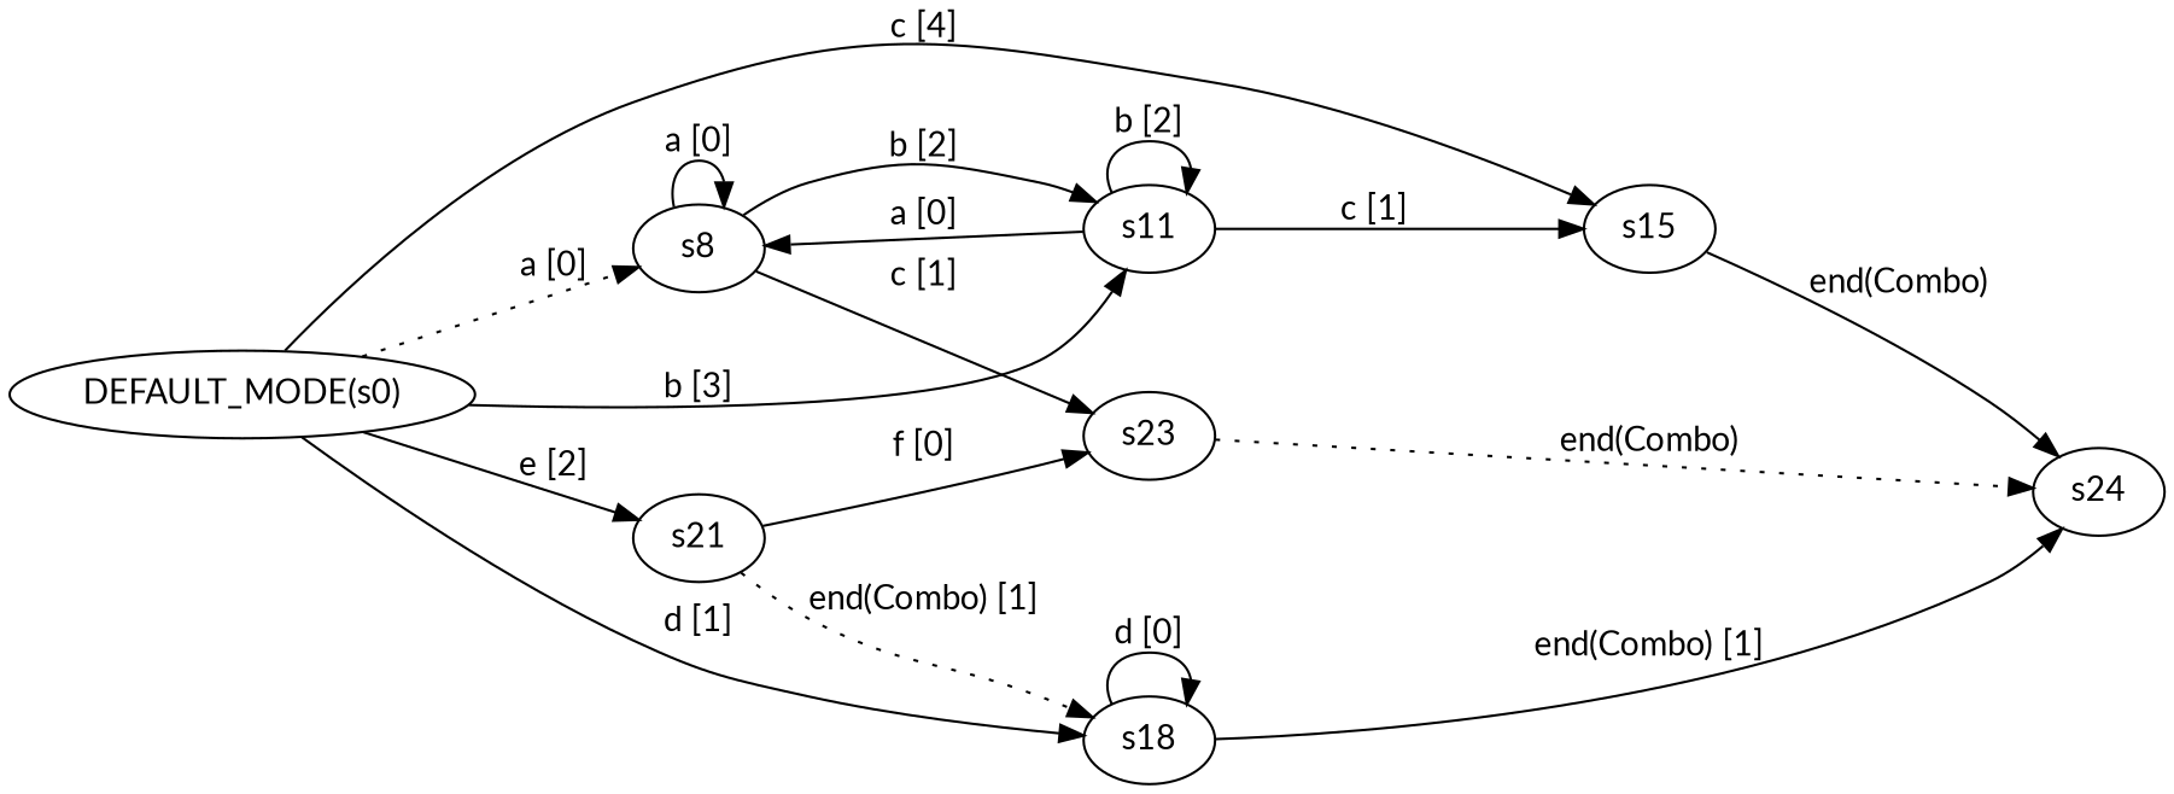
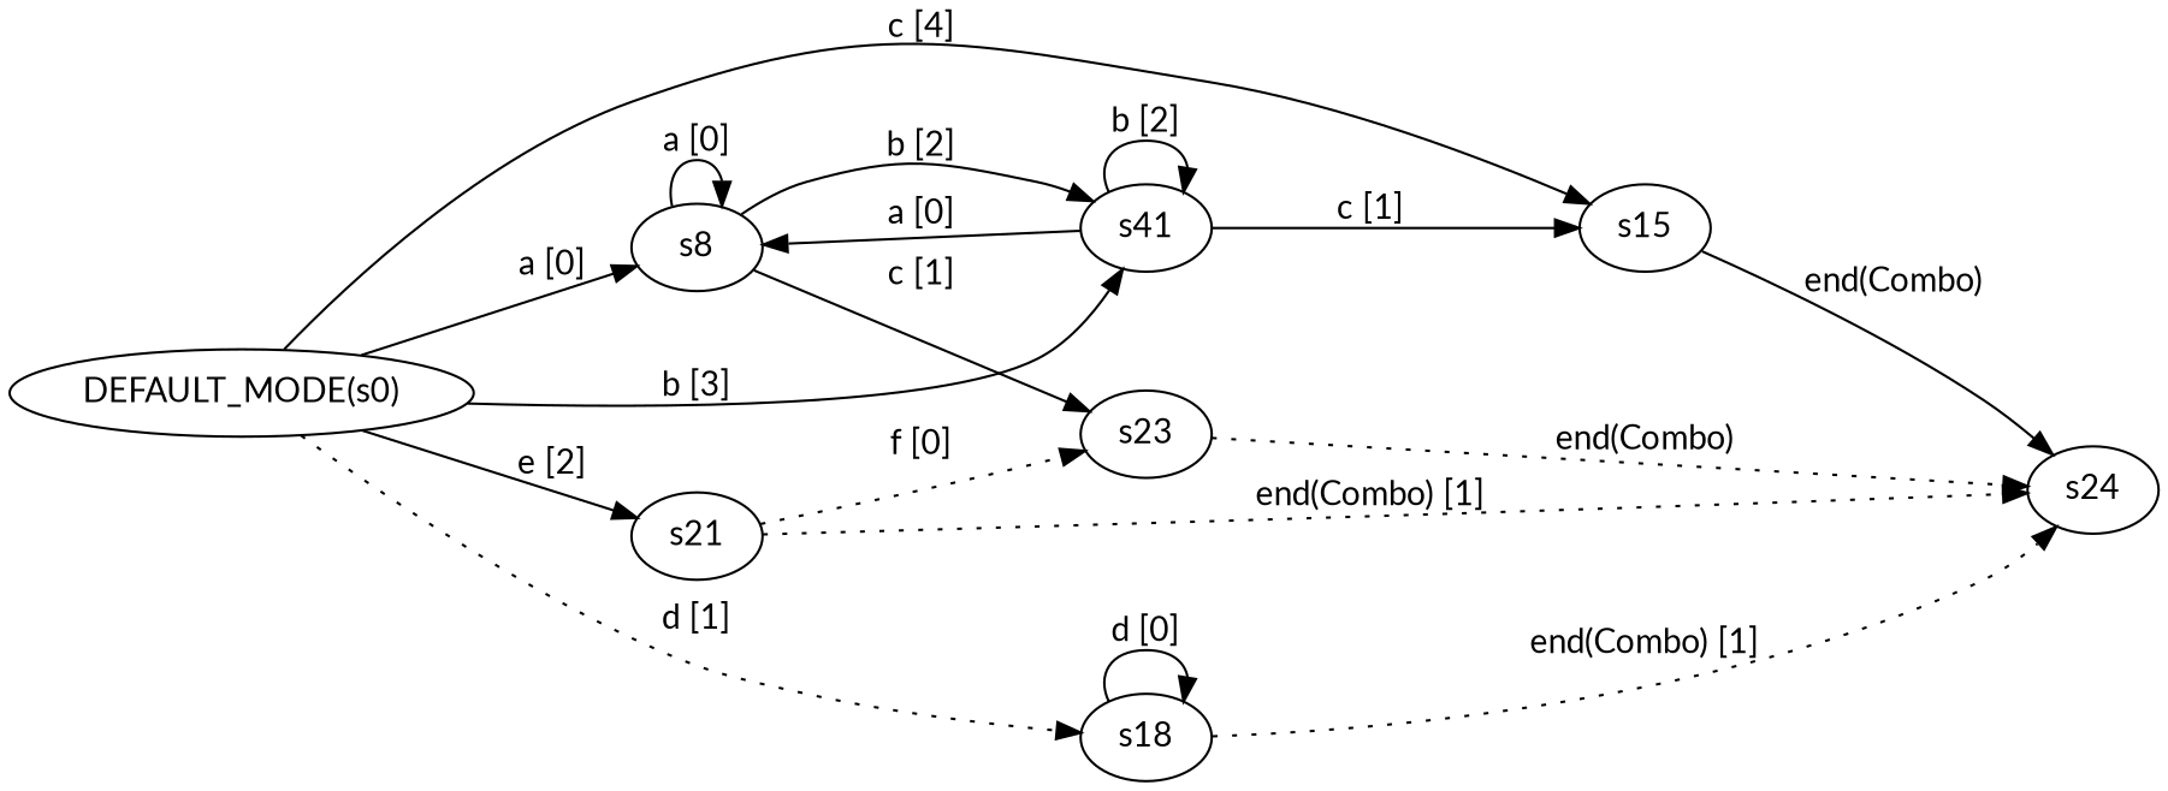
  digraph {
    fontname=Lato
    rankdir=LR
    node [fontname=Lato]
    edge [fontname=Lato]
    "DEFAULT_MODE(s0)"
    s8
    s15
-   s11
+   s11 [label=s41]
    s18
    s21
    s23
    s24
-   "DEFAULT_MODE(s0)" -> s8 [label="a [0]" style=dotted]
+   "DEFAULT_MODE(s0)" -> s8 [label="a [0]"]
    "DEFAULT_MODE(s0)" -> s15 [label="c [4]"]
    "DEFAULT_MODE(s0)" -> s11 [label="b [3]"]
-   "DEFAULT_MODE(s0)" -> s18 [label="d [1]"]
+   "DEFAULT_MODE(s0)" -> s18 [label="d [1]" style=dotted]
    "DEFAULT_MODE(s0)" -> s21 [label="e [2]"]
    s8 -> s8 [label="a [0]"]
    s8 -> s11 [label="b [2]"]
    s8 -> s23 [label="c [1]"]
    s15 -> s24 [label="end(Combo)" style=solid]
    s11 -> s8 [label="a [0]"]
    s11 -> s15 [label="c [1]"]
    s11 -> s11 [label="b [2]"]
    s18 -> s18 [label="d [0]"]
-   s18 -> s24 [label="end(Combo) [1]" style=solid]
-   s21 -> s23 [label="f [0]"]
-   s21 -> s18 [label="end(Combo) [1]" style=dotted]
+   s18 -> s24 [label="end(Combo) [1]" style=dotted]
+   s21 -> s23 [label="f [0]" style=dotted]
+   s21 -> s24 [label="end(Combo) [1]" style=dotted]
    s23 -> s24 [label="end(Combo)" style=dotted]
  }
